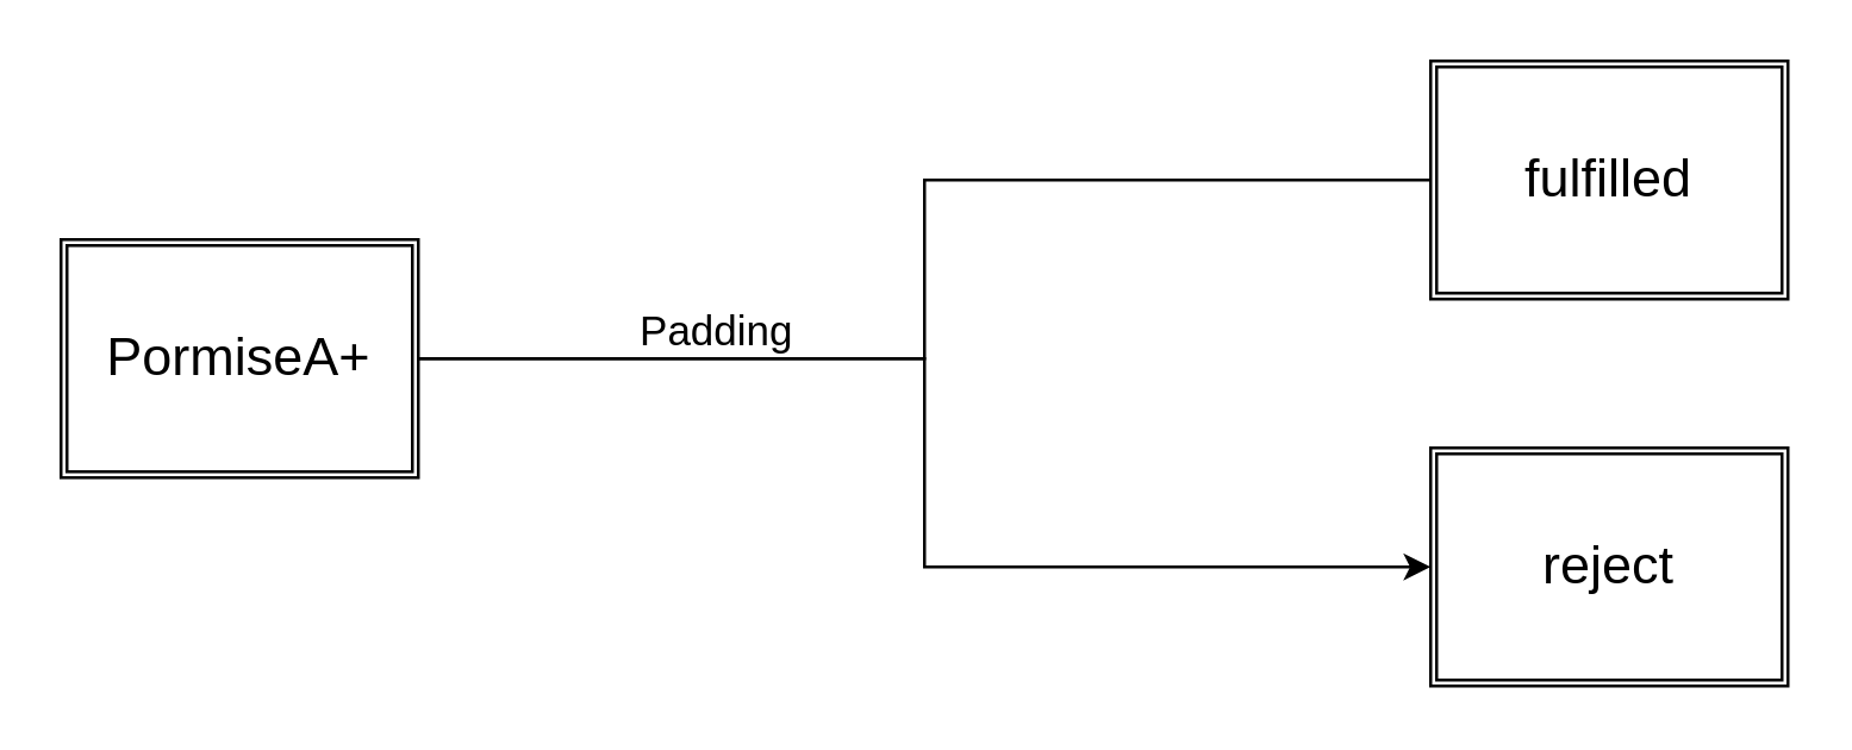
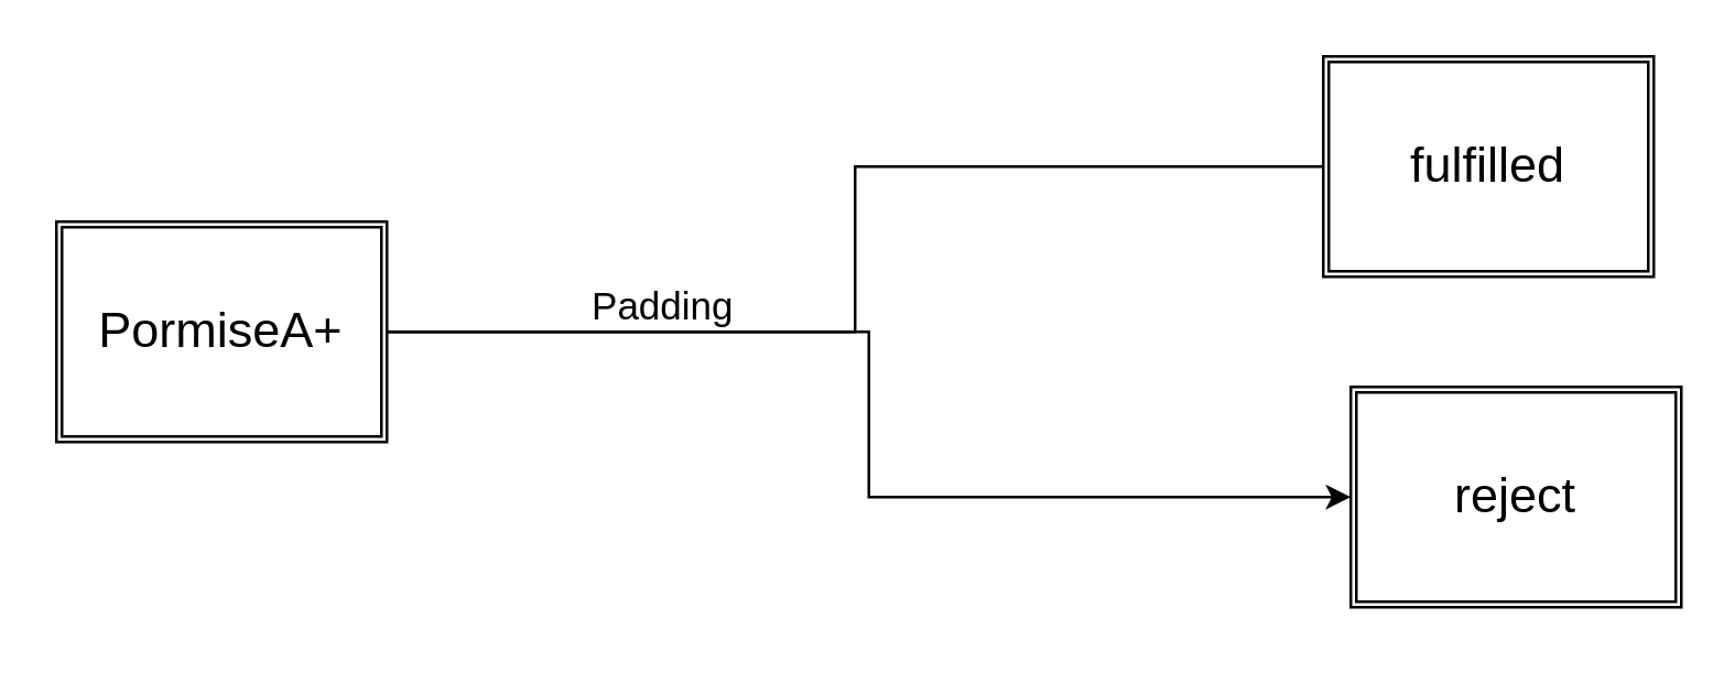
  <mxCell id="0" />
  <mxCell id="1" parent="0" />
  <mxCell id="2" style="edgeStyle=orthogonalEdgeStyle;rounded=0;orthogonalLoop=1;jettySize=auto;html=1;exitX=1;exitY=0.5;exitDx=0;exitDy=0;endArrow=none;" parent="1" source="5" target="6" edge="1"><mxGeometry relative="1" as="geometry" /></mxCell>
  <mxCell id="3" value="Padding" style="edgeLabel;html=1;align=center;verticalAlign=middle;resizable=0;points=[];fontSize=14;" parent="2" vertex="1" connectable="0"><mxGeometry x="-0.35" y="-1" relative="1" as="geometry"><mxPoint x="-30.34" y="-11" as="offset" /></mxGeometry></mxCell>
  <mxCell id="4" value="" style="edgeStyle=orthogonalEdgeStyle;rounded=0;orthogonalLoop=1;jettySize=auto;exitX=1;exitY=0.5;exitDx=0;exitDy=0;entryX=0;entryY=0.5;entryDx=0;entryDy=0;" parent="1" source="5" target="7" edge="1"><mxGeometry relative="1" as="geometry" /></mxCell>
  <mxCell id="5" value="PormiseA+" style="shape=ext;double=1;rounded=0;whiteSpace=wrap;html=1;fillColor=none;fontSize=18;" parent="1" vertex="1"><mxGeometry x="20" y="80" width="120" height="80" as="geometry" /></mxCell>
  <mxCell id="6" value="fulfilled" style="shape=ext;double=1;rounded=0;whiteSpace=wrap;html=1;fillColor=none;fontSize=18;" parent="1" vertex="1"><mxGeometry x="480" y="20" width="120" height="80" as="geometry" /></mxCell>
- <mxCell id="7" value="reject" style="shape=ext;double=1;rounded=0;whiteSpace=wrap;html=1;fillColor=none;fontSize=18;" parent="1" vertex="1"><mxGeometry x="480" y="150" width="120" height="80" as="geometry" /></mxCell>
+ <mxCell id="7" value="reject" style="shape=ext;double=1;rounded=0;whiteSpace=wrap;html=1;fillColor=none;fontSize=18;" parent="1" vertex="1"><mxGeometry x="490" y="140" width="120" height="80" as="geometry" /></mxCell>
